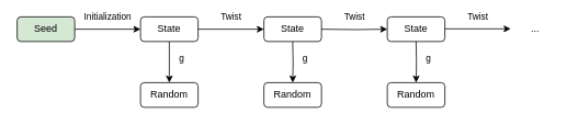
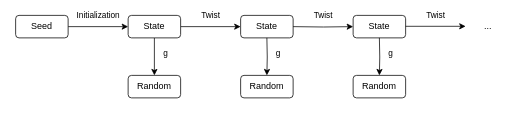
  <mxCell id="0" />
  <mxCell id="1" parent="0" />
  <mxCell id="2" value="Initialization " style="edgeStyle=orthogonalEdgeStyle;rounded=0;orthogonalLoop=1;jettySize=auto;html=1;exitX=1;exitY=0.5;exitDx=0;exitDy=0;entryX=0;entryY=0.5;entryDx=0;entryDy=0;" edge="1" parent="1"><mxGeometry y="15" relative="1" as="geometry"><mxPoint x="90" y="35" as="sourcePoint" /><mxPoint x="170" y="35" as="targetPoint" /><mxPoint as="offset" /></mxGeometry></mxCell>
- <mxCell id="3" value="&lt;div&gt;Seed&lt;/div&gt;" style="rounded=1;whiteSpace=wrap;html=1;fillColor=#d5e8d4;" vertex="1" parent="1"><mxGeometry x="20" y="20" width="70" height="30" as="geometry" /></mxCell>
+ <mxCell id="3" value="&lt;div&gt;Seed&lt;/div&gt;" style="rounded=1;whiteSpace=wrap;html=1;" vertex="1" parent="1"><mxGeometry x="20" y="20" width="70" height="30" as="geometry" /></mxCell>
  <mxCell id="4" value="Twist" style="edgeStyle=orthogonalEdgeStyle;rounded=0;orthogonalLoop=1;jettySize=auto;html=1;exitX=1;exitY=0.5;exitDx=0;exitDy=0;entryX=0;entryY=0.5;entryDx=0;entryDy=0;" edge="1" parent="1" source="6" target="7"><mxGeometry y="15" relative="1" as="geometry"><mxPoint as="offset" /></mxGeometry></mxCell>
  <mxCell id="5" value="g" style="edgeStyle=orthogonalEdgeStyle;rounded=0;orthogonalLoop=1;jettySize=auto;html=1;exitX=0.5;exitY=1;exitDx=0;exitDy=0;entryX=0.5;entryY=0;entryDx=0;entryDy=0;" edge="1" parent="1" source="6" target="12"><mxGeometry x="-0.2" y="15" relative="1" as="geometry"><mxPoint as="offset" /></mxGeometry></mxCell>
  <mxCell id="6" value="State" style="rounded=1;whiteSpace=wrap;html=1;" vertex="1" parent="1"><mxGeometry x="170" y="20" width="70" height="30" as="geometry" /></mxCell>
  <mxCell id="7" value="State" style="rounded=1;whiteSpace=wrap;html=1;" vertex="1" parent="1"><mxGeometry x="320" y="20" width="70" height="30" as="geometry" /></mxCell>
  <mxCell id="8" value="Twist" style="edgeStyle=orthogonalEdgeStyle;rounded=0;orthogonalLoop=1;jettySize=auto;html=1;exitX=1;exitY=0.5;exitDx=0;exitDy=0;entryX=0;entryY=0.5;entryDx=0;entryDy=0;" edge="1" parent="1" target="9"><mxGeometry y="15" relative="1" as="geometry"><mxPoint x="390" y="35" as="sourcePoint" /><mxPoint as="offset" /></mxGeometry></mxCell>
  <mxCell id="9" value="State" style="rounded=1;whiteSpace=wrap;html=1;" vertex="1" parent="1"><mxGeometry x="470" y="20" width="70" height="30" as="geometry" /></mxCell>
  <mxCell id="10" value="Twist" style="edgeStyle=orthogonalEdgeStyle;rounded=0;orthogonalLoop=1;jettySize=auto;html=1;exitX=1;exitY=0.5;exitDx=0;exitDy=0;entryX=0;entryY=0.5;entryDx=0;entryDy=0;" edge="1" parent="1"><mxGeometry y="15" relative="1" as="geometry"><mxPoint x="540" y="34.58" as="sourcePoint" /><mxPoint as="offset" /><mxPoint x="620" y="34.58" as="targetPoint" /></mxGeometry></mxCell>
  <mxCell id="11" value="..." style="text;html=1;strokeColor=none;fillColor=none;align=center;verticalAlign=middle;whiteSpace=wrap;rounded=0;" vertex="1" parent="1"><mxGeometry x="620" y="20" width="60" height="30" as="geometry" /></mxCell>
  <mxCell id="12" value="Random" style="rounded=1;whiteSpace=wrap;html=1;" vertex="1" parent="1"><mxGeometry x="170" y="100" width="70" height="30" as="geometry" /></mxCell>
  <mxCell id="13" value="g" style="edgeStyle=orthogonalEdgeStyle;rounded=0;orthogonalLoop=1;jettySize=auto;html=1;exitX=0.5;exitY=1;exitDx=0;exitDy=0;entryX=0.5;entryY=0;entryDx=0;entryDy=0;" edge="1" parent="1" target="14"><mxGeometry x="-0.2" y="15" relative="1" as="geometry"><mxPoint x="355" y="50" as="sourcePoint" /><mxPoint as="offset" /></mxGeometry></mxCell>
  <mxCell id="14" value="Random" style="rounded=1;whiteSpace=wrap;html=1;" vertex="1" parent="1"><mxGeometry x="320" y="100" width="70" height="30" as="geometry" /></mxCell>
  <mxCell id="15" value="g" style="edgeStyle=orthogonalEdgeStyle;rounded=0;orthogonalLoop=1;jettySize=auto;html=1;exitX=0.5;exitY=1;exitDx=0;exitDy=0;entryX=0.5;entryY=0;entryDx=0;entryDy=0;" edge="1" parent="1" target="16"><mxGeometry x="-0.2" y="15" relative="1" as="geometry"><mxPoint x="505" y="50" as="sourcePoint" /><mxPoint as="offset" /></mxGeometry></mxCell>
  <mxCell id="16" value="Random" style="rounded=1;whiteSpace=wrap;html=1;" vertex="1" parent="1"><mxGeometry x="470" y="100" width="70" height="30" as="geometry" /></mxCell>
